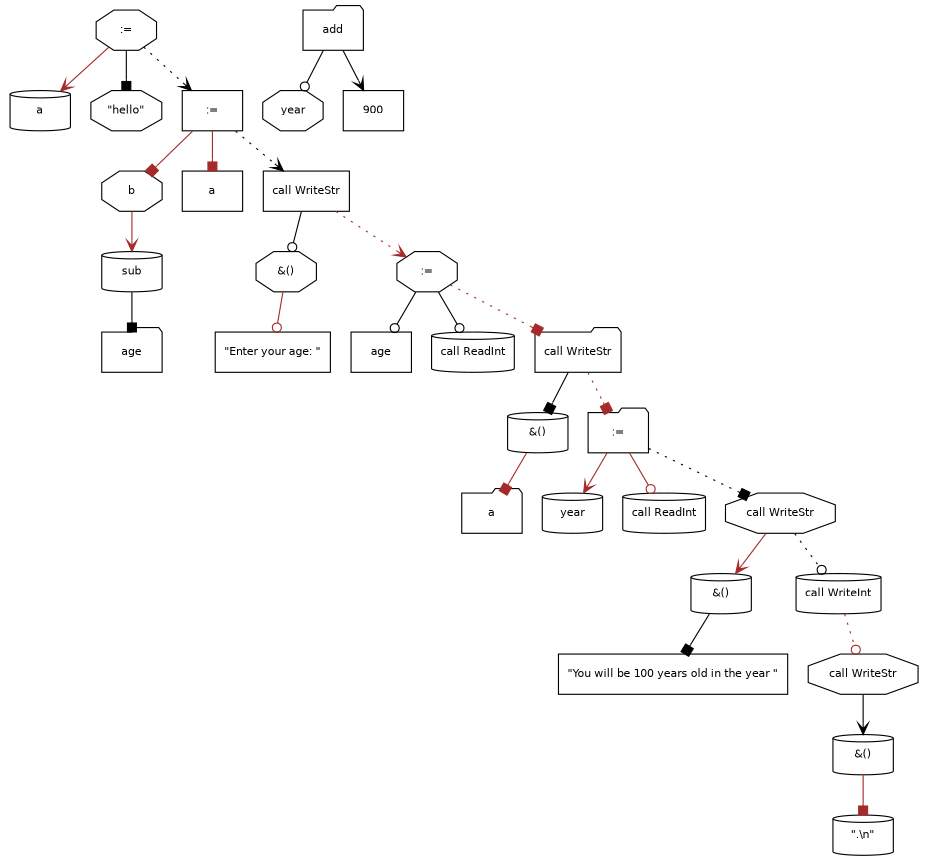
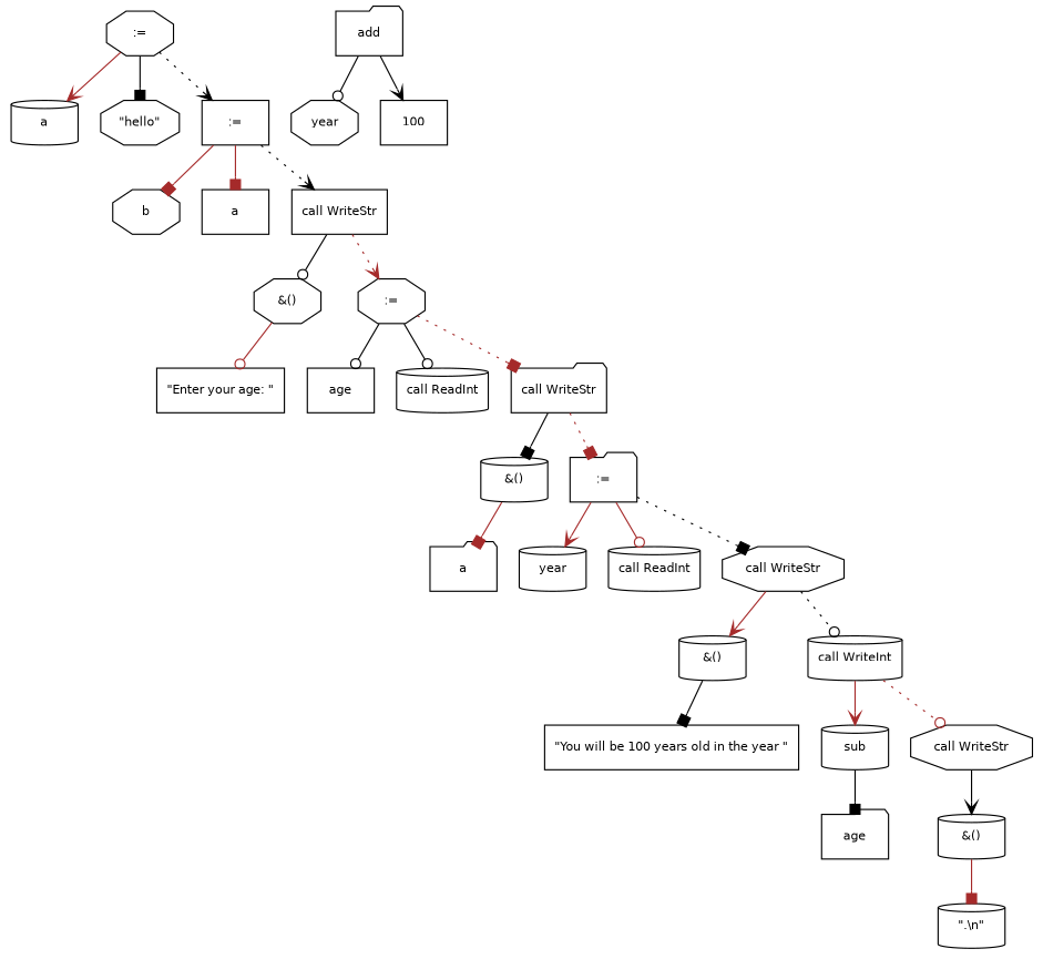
  digraph {
    fontname="DejaVu Sans"
    fontsize=10
    node [fontname="DejaVu Sans" fontsize=10 shape=cylinder]
    edge [arrowhead=box color=brown fontname="DejaVu Sans" fontsize=10]
    n1 [label=":=" shape=octagon]
    n2 [label=a]
    n3 [label="\"hello\"" shape=octagon]
    n4 [label=":=" shape=box]
    n5 [label=b shape=octagon]
    n6 [label=a shape=box]
    n7 [label="call WriteStr" shape=box]
    n8 [label="&()" shape=octagon]
    n9 [label=":=" shape=octagon]
    n10 [label="\"Enter your age: \"" shape=box]
    n11 [label=age shape=box]
    n12 [label="call ReadInt"]
    n13 [label="call WriteStr" shape=folder]
    n14 [label="&()"]
    n15 [label=":=" shape=folder]
    n16 [label=a shape=folder]
    n17 [label=year]
    n18 [label="call ReadInt"]
    n19 [label="call WriteStr" shape=octagon]
    n20 [label="&()"]
    n21 [label="call WriteInt"]
    n22 [label="\"You will be 100 years old in the year \"" shape=box]
    n23 [label=sub]
    n24 [label="call WriteStr" shape=octagon]
    n25 [label=age shape=folder]
    n26 [label="&()"]
    n27 [label=add shape=folder]
    n28 [label=year shape=octagon]
-   n29 [label=900 shape=box]
+   n29 [label=100 shape=box]
    n30 [label="\".\\n\""]
    n1 -> n2 [arrowhead=vee]
    n1 -> n3 [color=black]
    n1 -> n4 [arrowhead=vee color=black style=dotted]
    n4 -> n5
    n4 -> n6
    n4 -> n7 [arrowhead=vee color=black style=dotted]
    n7 -> n8 [arrowhead=odot color=black]
    n7 -> n9 [arrowhead=vee style=dotted]
    n8 -> n10 [arrowhead=odot]
    n9 -> n11 [arrowhead=odot color=black]
    n9 -> n12 [arrowhead=odot color=black]
    n9 -> n13 [style=dotted]
    n13 -> n14 [color=black]
    n13 -> n15 [style=dotted]
    n14 -> n16
    n15 -> n17 [arrowhead=vee]
    n15 -> n18 [arrowhead=odot]
    n15 -> n19 [color=black style=dotted]
    n19 -> n20 [arrowhead=vee]
    n19 -> n21 [arrowhead=odot color=black style=dotted]
    n20 -> n22 [color=black]
-   n5 -> n23 [arrowhead=vee]
+   n21 -> n23 [arrowhead=vee]
    n21 -> n24 [arrowhead=odot style=dotted]
    n23 -> n25 [color=black]
    n24 -> n26 [arrowhead=vee color=black]
    n26 -> n30
    n27 -> n28 [arrowhead=odot color=black]
    n27 -> n29 [arrowhead=vee color=black]
  }
